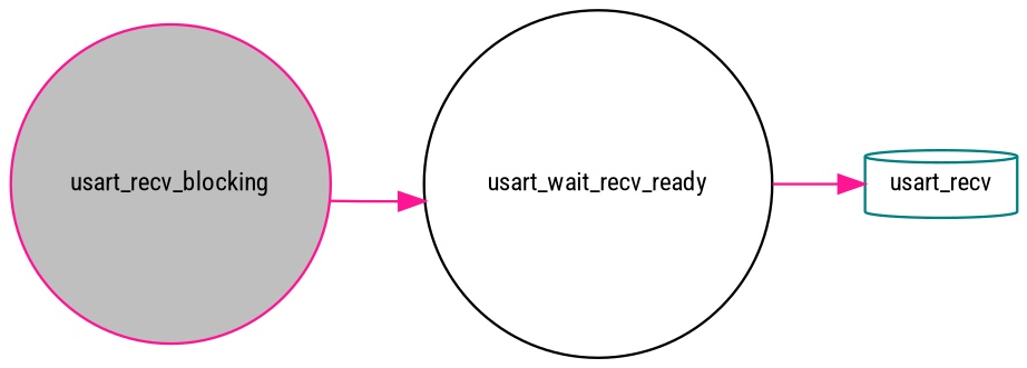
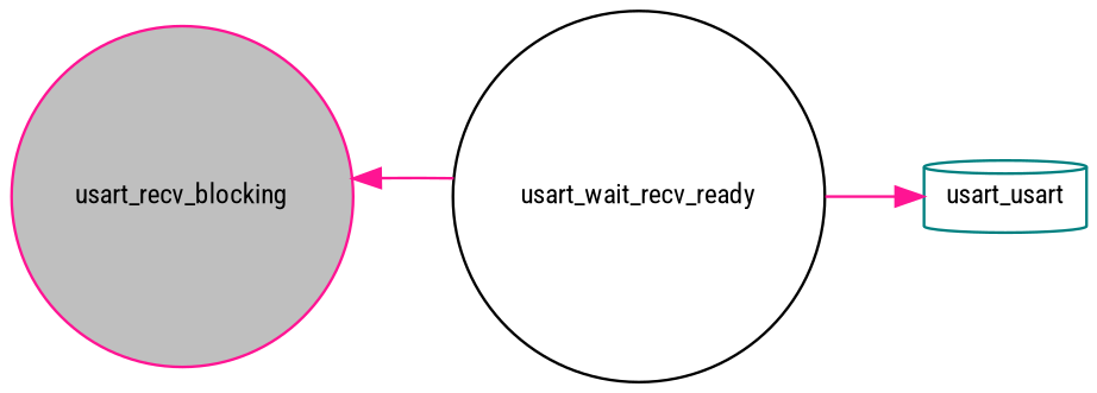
  digraph {
    fontname="Roboto Condensed"
    rankdir=LR
    node [fillcolor=white fontname="Roboto Condensed" fontsize=10 shape=circle style=filled]
    edge [color=deeppink fontname="Roboto Condensed" fontsize=10 labelfontname=Helvetica labelfontsize=10 style=solid]
    n1 [color=deeppink fillcolor=grey75 fontcolor=black height=0.2 label=usart_recv_blocking width=0.4]
    n2 [color=black height=0.2 label=usart_wait_recv_ready width=0.4]
-   n3 [color=teal height=0.2 label=usart_recv shape=cylinder width=0.4]
-   n1 -> n2
+   n3 [color=teal height=0.2 label=usart_usart shape=cylinder width=0.4]
+   n2 -> n1
    n2 -> n3
  }
